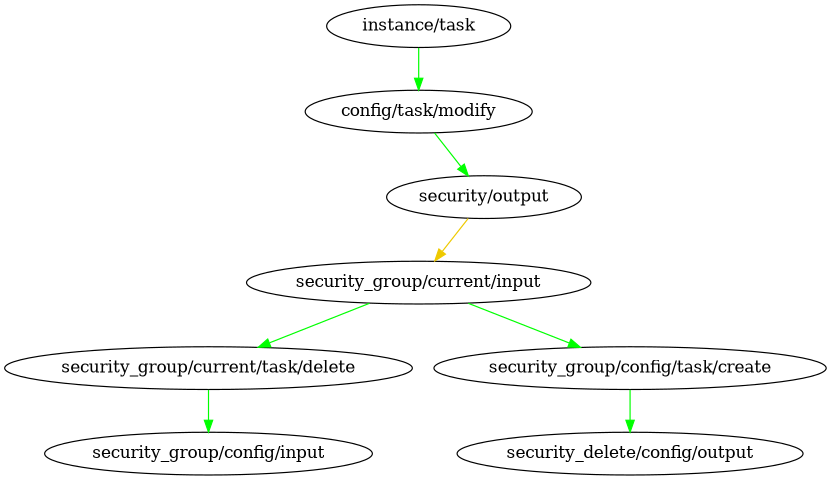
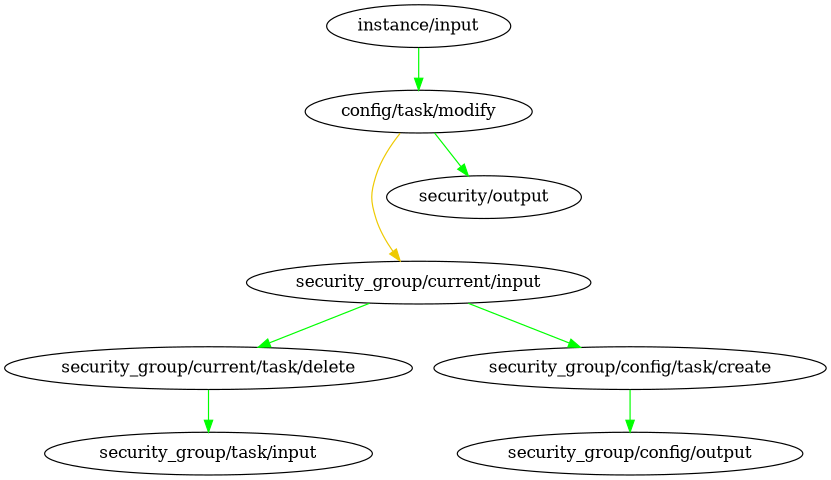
  digraph {
    edge [color=green]
    n1 [label="config/task/modify"]
-   "instance/input" [label="instance/task"]
+   "instance/input"
    "security_group/current/input"
    "security_group/current/task/delete"
    "security_group/config/task/create"
-   "security_group/config/input"
-   "security_group/config/output" [label="security_delete/config/output"]
+   "security_group/config/input" [label="security_group/task/input"]
+   "security_group/config/output"
    n8 [label="security/output"]
    n1 -> n8
    "instance/input" -> n1
    "security_group/current/input" -> "security_group/current/task/delete"
    "security_group/current/input" -> "security_group/config/task/create"
    "security_group/current/task/delete" -> "security_group/config/input"
    "security_group/config/task/create" -> "security_group/config/output"
-   n8 -> "security_group/current/input" [color=gold2]
+   n1 -> "security_group/current/input" [color=gold2]
  }
